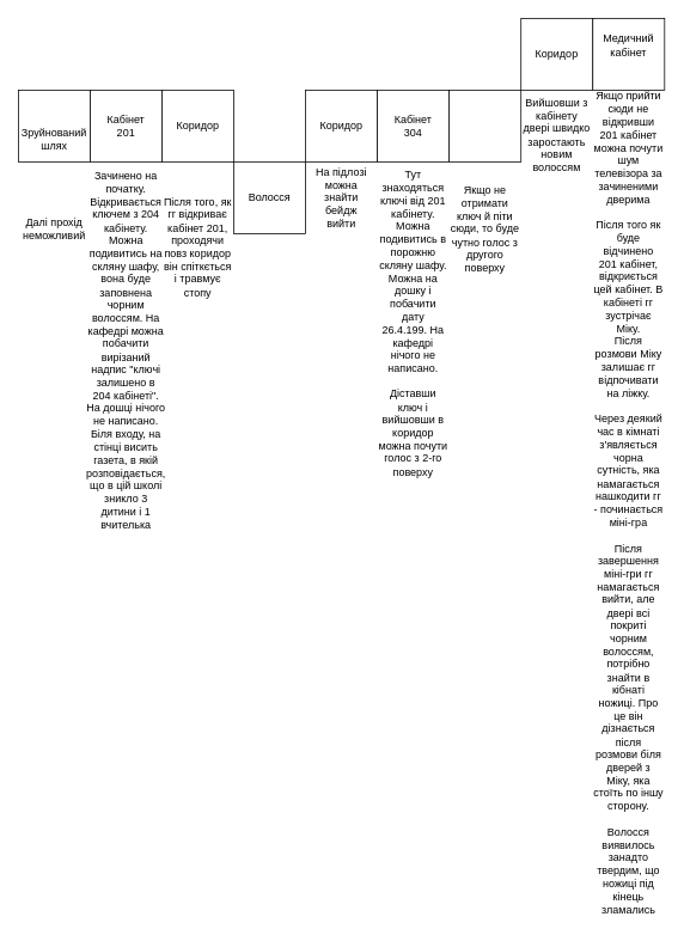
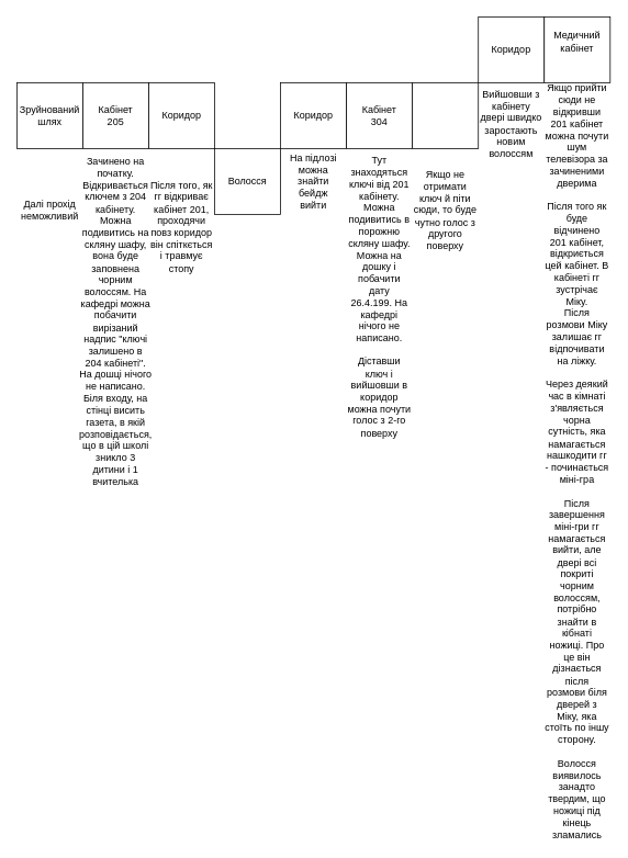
  <mxCell id="0" />
  <mxCell id="1" parent="0" />
  <mxCell id="2" value="" style="rounded=0;whiteSpace=wrap;html=1;" vertex="1" parent="1"><mxGeometry x="100" y="100" width="80" height="80" as="geometry" /></mxCell>
  <mxCell id="3" value="" style="rounded=0;whiteSpace=wrap;html=1;" vertex="1" parent="1"><mxGeometry x="20" y="100" width="80" height="80" as="geometry" /></mxCell>
- <mxCell id="4" value="Зруйнований шлях" style="text;html=1;strokeColor=none;fillColor=none;align=center;verticalAlign=middle;whiteSpace=wrap;rounded=0;" vertex="1" parent="1"><mxGeometry x="30" y="140" width="60" height="30" as="geometry" /></mxCell>
- <mxCell id="5" value="Кабінет 201" style="text;html=1;strokeColor=none;fillColor=none;align=center;verticalAlign=middle;whiteSpace=wrap;rounded=0;" vertex="1" parent="1"><mxGeometry x="110" y="125" width="60" height="30" as="geometry" /></mxCell>
+ <mxCell id="4" value="Зруйнований шлях" style="text;html=1;strokeColor=none;fillColor=none;align=center;verticalAlign=middle;whiteSpace=wrap;rounded=0;" vertex="1" parent="1"><mxGeometry x="30" y="125" width="60" height="30" as="geometry" /></mxCell>
+ <mxCell id="5" value="Кабінет 205" style="text;html=1;strokeColor=none;fillColor=none;align=center;verticalAlign=middle;whiteSpace=wrap;rounded=0;" vertex="1" parent="1"><mxGeometry x="110" y="125" width="60" height="30" as="geometry" /></mxCell>
  <mxCell id="6" value="" style="rounded=0;whiteSpace=wrap;html=1;" vertex="1" parent="1"><mxGeometry x="180" y="100" width="80" height="80" as="geometry" /></mxCell>
  <mxCell id="7" value="Коридор" style="text;html=1;strokeColor=none;fillColor=none;align=center;verticalAlign=middle;whiteSpace=wrap;rounded=0;" vertex="1" parent="1"><mxGeometry x="190" y="125" width="60" height="30" as="geometry" /></mxCell>
  <mxCell id="8" value="" style="rounded=0;whiteSpace=wrap;html=1;" vertex="1" parent="1"><mxGeometry x="260" y="180" width="80" height="80" as="geometry" /></mxCell>
  <mxCell id="9" value="Волосся" style="text;html=1;strokeColor=none;fillColor=none;align=center;verticalAlign=middle;whiteSpace=wrap;rounded=0;" vertex="1" parent="1"><mxGeometry x="270" y="205" width="60" height="30" as="geometry" /></mxCell>
  <mxCell id="10" value="" style="rounded=0;whiteSpace=wrap;html=1;" vertex="1" parent="1"><mxGeometry x="340" y="100" width="80" height="80" as="geometry" /></mxCell>
  <mxCell id="11" value="Коридор" style="text;html=1;strokeColor=none;fillColor=none;align=center;verticalAlign=middle;whiteSpace=wrap;rounded=0;" vertex="1" parent="1"><mxGeometry x="350" y="125" width="60" height="30" as="geometry" /></mxCell>
  <mxCell id="12" value="" style="rounded=0;whiteSpace=wrap;html=1;" vertex="1" parent="1"><mxGeometry x="420" y="100" width="80" height="80" as="geometry" /></mxCell>
  <mxCell id="13" value="Кабінет 304" style="text;html=1;strokeColor=none;fillColor=none;align=center;verticalAlign=middle;whiteSpace=wrap;rounded=0;" vertex="1" parent="1"><mxGeometry x="430" y="125" width="60" height="30" as="geometry" /></mxCell>
  <mxCell id="14" value="" style="rounded=0;whiteSpace=wrap;html=1;" vertex="1" parent="1"><mxGeometry x="500" y="100" width="80" height="80" as="geometry" /></mxCell>
  <mxCell id="15" value="" style="rounded=0;whiteSpace=wrap;html=1;" vertex="1" parent="1"><mxGeometry x="580" y="20" width="80" height="80" as="geometry" /></mxCell>
  <mxCell id="16" value="Коридор" style="text;html=1;strokeColor=none;fillColor=none;align=center;verticalAlign=middle;whiteSpace=wrap;rounded=0;" vertex="1" parent="1"><mxGeometry x="590" y="45" width="60" height="30" as="geometry" /></mxCell>
  <mxCell id="17" value="" style="rounded=0;whiteSpace=wrap;html=1;" vertex="1" parent="1"><mxGeometry x="660" y="20" width="80" height="80" as="geometry" /></mxCell>
  <mxCell id="18" value="Медичний кабінет" style="text;html=1;strokeColor=none;fillColor=none;align=center;verticalAlign=middle;whiteSpace=wrap;rounded=0;" vertex="1" parent="1"><mxGeometry x="670" y="35" width="60" height="30" as="geometry" /></mxCell>
  <mxCell id="19" value="Зачинено на початку. Відкривається ключем з 204 кабінету. Можна подивитись на скляну шафу, вона буде заповнена чорним волоссям. На кафедрі можна побачити вирізаний надпис &quot;ключі залишено в 204 кабінеті&quot;. На дошці нічого не написано. Біля входу, на стінці висить газета, в якій розповідається, що в цій школі зникло 3 дитини і 1 вчителька" style="text;html=1;strokeColor=none;fillColor=none;align=center;verticalAlign=middle;whiteSpace=wrap;rounded=0;" vertex="1" parent="1"><mxGeometry x="100" y="180" width="80" height="420" as="geometry" /></mxCell>
  <mxCell id="20" value="Далі прохід неможливий" style="text;html=1;strokeColor=none;fillColor=none;align=center;verticalAlign=middle;whiteSpace=wrap;rounded=0;" vertex="1" parent="1"><mxGeometry x="30" y="240" width="60" height="30" as="geometry" /></mxCell>
  <mxCell id="21" value="На підлозі можна знайти бейдж вийти" style="text;html=1;strokeColor=none;fillColor=none;align=center;verticalAlign=middle;whiteSpace=wrap;rounded=0;" vertex="1" parent="1"><mxGeometry x="350" y="205" width="60" height="30" as="geometry" /></mxCell>
  <mxCell id="22" value="Тут знаходяться ключі від 201 кабінету. Можна подивитись в порожню скляну шафу. Можна на дошку і побачити дату 26.4.199. На кафедрі нічого не написано.&lt;br&gt;&lt;br&gt;Діставши ключ і вийшовши в коридор можна почути голос з 2-го поверху" style="text;html=1;strokeColor=none;fillColor=none;align=center;verticalAlign=middle;whiteSpace=wrap;rounded=0;" vertex="1" parent="1"><mxGeometry x="420" y="180" width="80" height="360" as="geometry" /></mxCell>
  <mxCell id="23" value="Якщо прийти сюди не відкривши 201 кабінет можна почути шум телевізора за зачиненими дверима&lt;br&gt;&lt;br&gt;Після того як буде відчинено 201 кабінет, відкриється цей кабінет. В кабінеті гг зустрічає Міку.&lt;br&gt;Після розмови Міку залишає гг відпочивати на ліжку.&lt;br&gt;&lt;br&gt;Через деякий час в кімнаті з'являється чорна сутність, яка намагається нашкодити гг - починається міні-гра&lt;br&gt;&lt;br&gt;Після завершення міні-гри гг намагається вийти, але двері всі покриті чорним волоссям, потрібно знайти в кібнаті ножиці. Про це він дізнається після розмови біля дверей з Міку, яка стоїть по іншу сторону.&lt;br&gt;&lt;br&gt;Волосся виявилось занадто твердим, що ножиці під кінець зламались" style="text;html=1;strokeColor=none;fillColor=none;align=center;verticalAlign=middle;whiteSpace=wrap;rounded=0;" vertex="1" parent="1"><mxGeometry x="660" y="100" width="80" height="920" as="geometry" /></mxCell>
  <mxCell id="24" value="Якщо не отримати ключ й піти сюди, то буде чутно голос з другого поверху" style="text;html=1;strokeColor=none;fillColor=none;align=center;verticalAlign=middle;whiteSpace=wrap;rounded=0;" vertex="1" parent="1"><mxGeometry x="500" y="180" width="80" height="150" as="geometry" /></mxCell>
  <mxCell id="25" value="Після того, як гг відкриває кабінет 201, проходячи повз коридор він спіткється і травмує стопу" style="text;html=1;strokeColor=none;fillColor=none;align=center;verticalAlign=middle;whiteSpace=wrap;rounded=0;" vertex="1" parent="1"><mxGeometry x="180" y="180" width="80" height="190" as="geometry" /></mxCell>
  <mxCell id="26" value="Вийшовши з кабінету двері швидко заростають новим волоссям" style="text;html=1;strokeColor=none;fillColor=none;align=center;verticalAlign=middle;whiteSpace=wrap;rounded=0;" vertex="1" parent="1"><mxGeometry x="580" y="100" width="80" height="100" as="geometry" /></mxCell>
